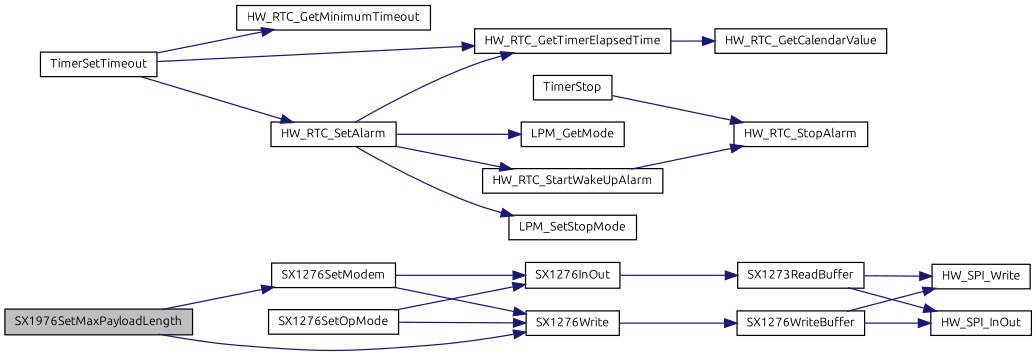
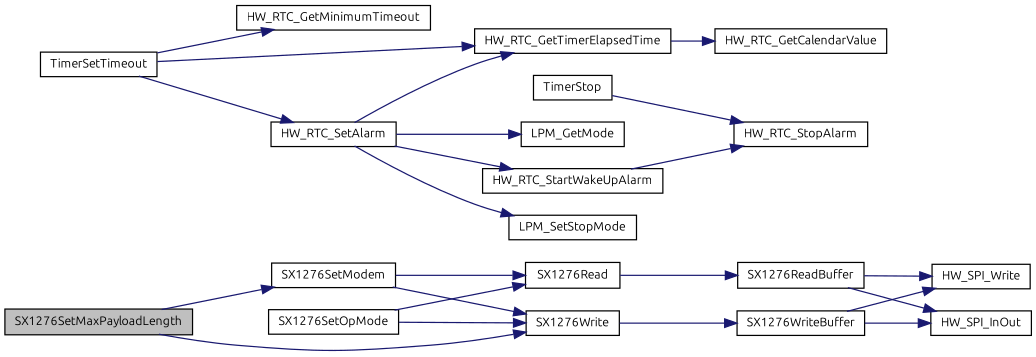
  digraph {
    fontname=Ubuntu
    rankdir=LR
    node [color=black fillcolor=white fontname=Ubuntu fontsize=10 shape=record style=filled]
    edge [color=midnightblue fontname=Ubuntu fontsize=10 labelfontname=Helvetica labelfontsize=10 style=solid]
-   n1 [fillcolor=grey75 fontcolor=black height=0.2 label=SX1976SetMaxPayloadLength width=0.4]
+   n1 [fillcolor=grey75 fontcolor=black height=0.2 label=SX1276SetMaxPayloadLength width=0.4]
    n2 [height=0.2 label=SX1276SetModem width=0.4]
    n3 [height=0.2 label=SX1276Write width=0.4]
-   n4 [height=0.2 label=SX1276InOut width=0.4]
+   n4 [height=0.2 label=SX1276Read width=0.4]
    n5 [height=0.2 label=SX1276WriteBuffer width=0.4]
-   n6 [height=0.2 label=SX1273ReadBuffer width=0.4]
+   n6 [height=0.2 label=SX1276ReadBuffer width=0.4]
    n7 [height=0.2 label=HW_SPI_Write width=0.4]
    n8 [height=0.2 label=HW_SPI_InOut width=0.4]
    n9 [height=0.2 label=TimerStop width=0.4]
    n10 [height=0.2 label=HW_RTC_StopAlarm width=0.4]
    n11 [height=0.2 label=SX1276SetOpMode width=0.4]
    n12 [height=0.2 label=TimerSetTimeout width=0.4]
    n13 [height=0.2 label=HW_RTC_GetMinimumTimeout width=0.4]
    n14 [height=0.2 label=HW_RTC_GetTimerElapsedTime width=0.4]
    n15 [height=0.2 label=HW_RTC_SetAlarm width=0.4]
    n16 [height=0.2 label=HW_RTC_GetCalendarValue width=0.4]
    n17 [height=0.2 label=LPM_SetStopMode width=0.4]
    n18 [height=0.2 label=LPM_GetMode width=0.4]
    n19 [height=0.2 label=HW_RTC_StartWakeUpAlarm width=0.4]
    n1 -> n2
    n1 -> n3
    n2 -> n3
    n2 -> n4
    n3 -> n5
    n4 -> n6
    n5 -> n7
    n5 -> n8
    n6 -> n7
    n6 -> n8
    n9 -> n10
    n11 -> n3
    n11 -> n4
    n12 -> n13
    n12 -> n14
    n12 -> n15
    n14 -> n16
    n15 -> n14
    n15 -> n17
    n15 -> n18
    n15 -> n19
    n19 -> n10
  }
